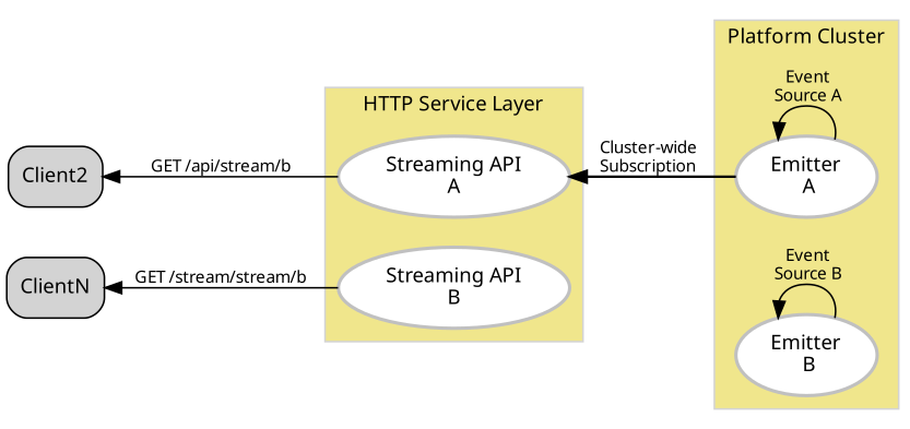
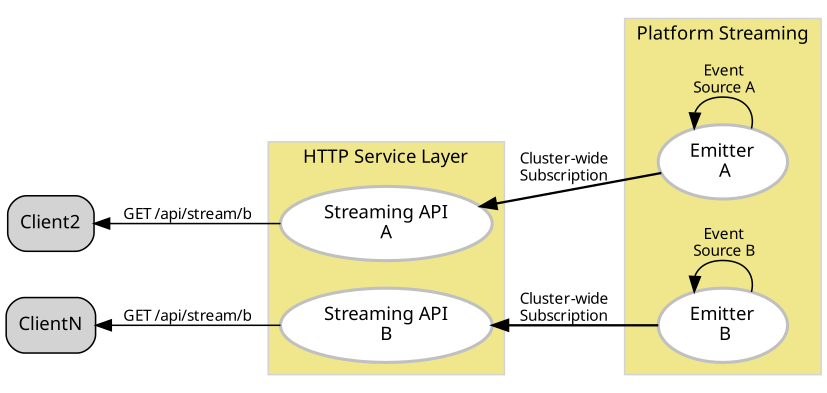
  digraph {
    color=darkgray
    fillcolor=khaki
    fontname="Noto Sans"
    fontsize=12
    labelfontname=SEOptimist
    labelloc=t
    rankdir=RL
    shape=Mrecord
    splines=true
    style="rounded, filled"
    node [color=gray fillcolor=white fontname="Noto Sans" fontsize=12 labelfontname=SEOptimist penwidth=2.0 shape=ellipse style=filled]
    edge [fontname="Noto Sans" fontsize=10 labelfontname=SEOptimistLight penwidth=1.0]
    "Streaming API\nA"
    "Streaming API\nB"
    "Emitter\n A"
    "Emitter\n B"
    Client2 [fillcolor=lightgrey labelfontname=SEOptimistLight penwidth=1.0 shape=Mrecord color=""]
    ClientN [fillcolor=lightgrey labelfontname=SEOptimistLight penwidth=1.0 shape=Mrecord color=""]
    subgraph cluster_1 {
      color=lightgrey
      label="HTTP Service Layer"
      style=filled
      "Streaming API\nA"
      "Streaming API\nB"
    }
    subgraph cluster_2 {
      color=lightgrey
-     label="Platform Cluster"
+     label="Platform Streaming"
      style=filled
      "Emitter\n A"
      "Emitter\n B"
    }
    "Streaming API\nA" -> Client2 [label="GET /api/stream/b"]
-   "Streaming API\nB" -> ClientN [label="GET /stream/stream/b"]
+   "Streaming API\nB" -> ClientN [label="GET /api/stream/b"]
    "Emitter\n A" -> "Streaming API\nA" [label="Cluster-wide\nSubscription" penwidth=1.5]
    "Emitter\n A" -> "Emitter\n A" [label="  Event \n Source A" labelfontname=SEOptimist]
+   "Emitter\n B" -> "Streaming API\nB" [label="Cluster-wide\nSubscription" penwidth=1.5]
    "Emitter\n B" -> "Emitter\n B" [label="  Event \n Source B" labelfontname=SEOptimist]
  }
